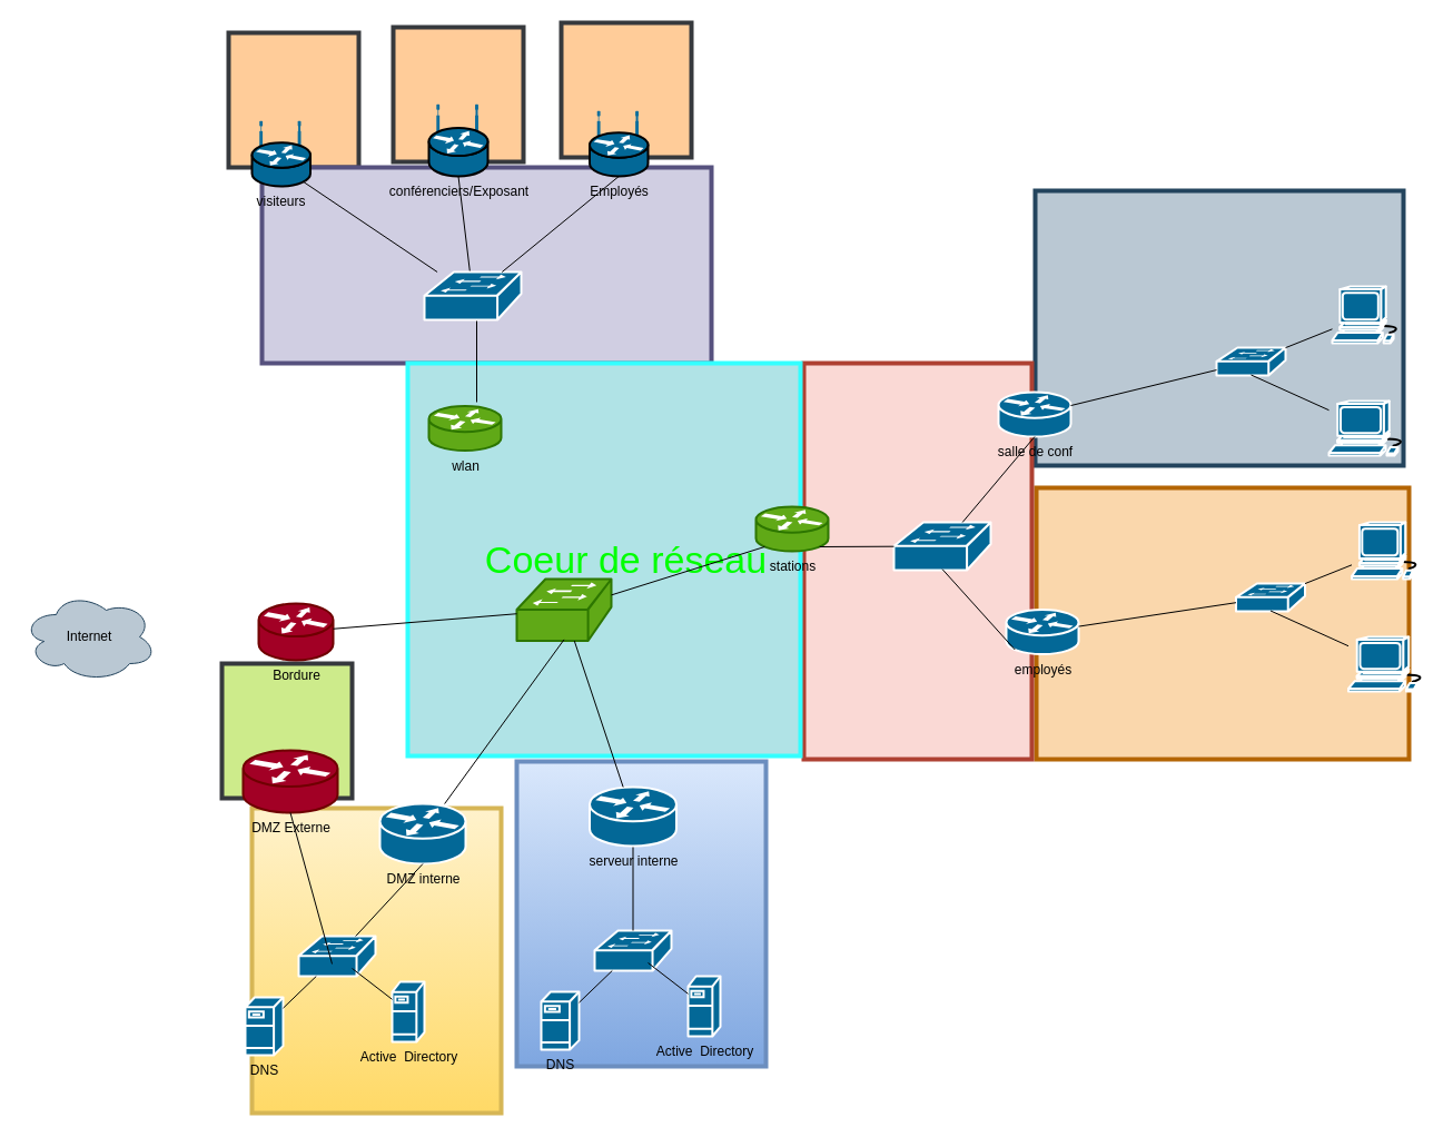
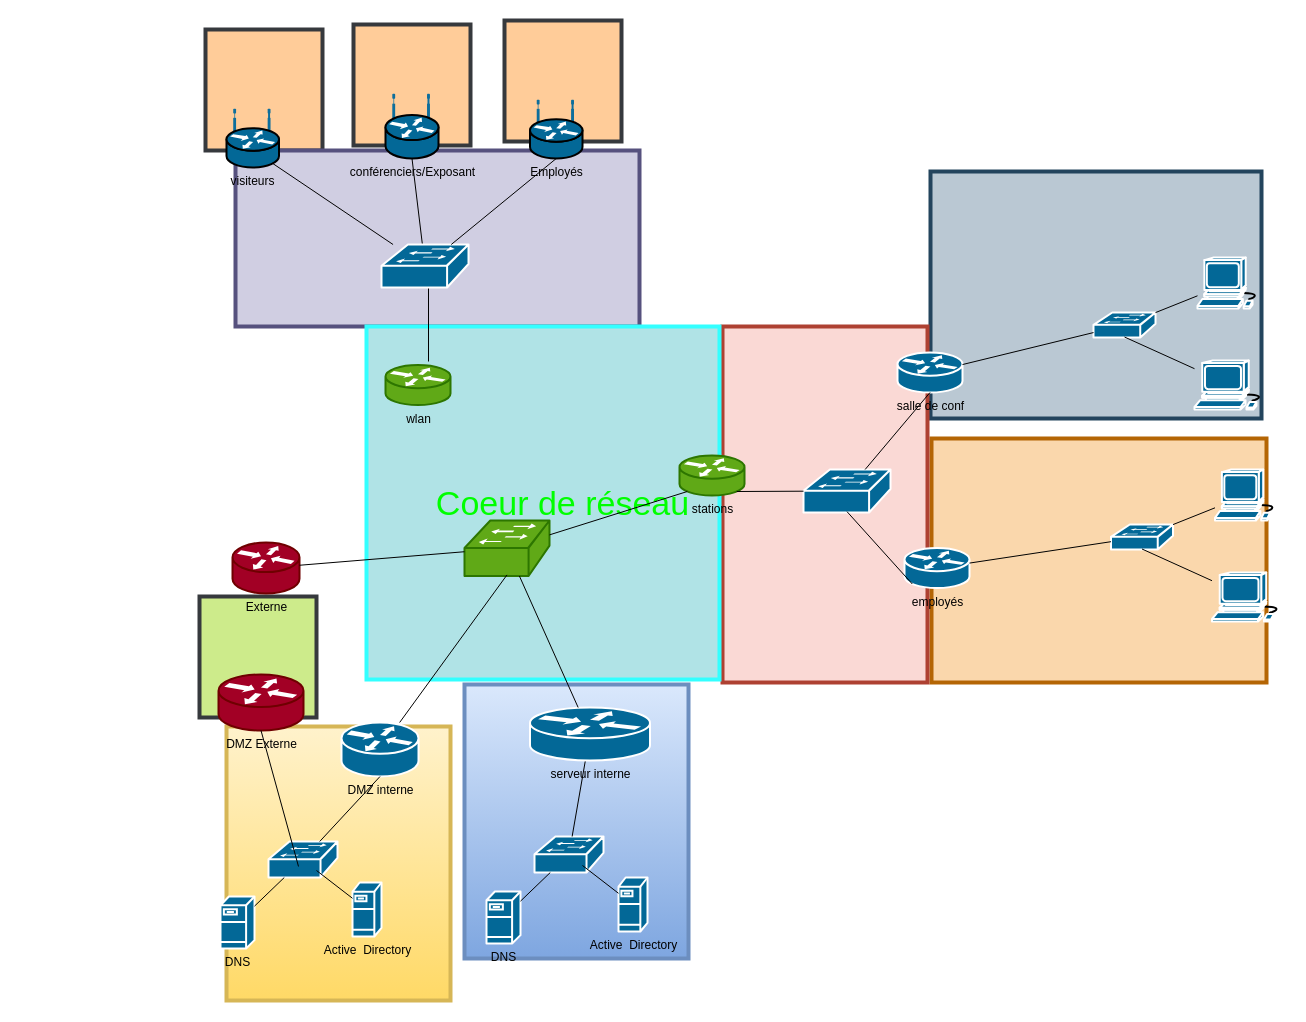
  <mxCell id="0" />
  <mxCell id="1" parent="0" />
  <mxCell id="2" value="wireless" style="rounded=0;whiteSpace=wrap;html=1;strokeColor=#36393d;strokeWidth=4;fontSize=34;fillColor=#ffcc99;noLabel=1;" vertex="1" parent="1"><mxGeometry x="205" y="29" width="117" height="121" as="geometry" /></mxCell>
  <mxCell id="3" value="wireless" style="rounded=0;whiteSpace=wrap;html=1;strokeColor=#36393d;strokeWidth=4;fontSize=34;fillColor=#ffcc99;noLabel=1;" vertex="1" parent="1"><mxGeometry x="353" y="24" width="117" height="121" as="geometry" /></mxCell>
  <mxCell id="4" value="wireless" style="rounded=0;whiteSpace=wrap;html=1;strokeColor=#36393d;strokeWidth=4;fontSize=34;fillColor=#ffcc99;noLabel=1;" vertex="1" parent="1"><mxGeometry x="504" y="20" width="117" height="121" as="geometry" /></mxCell>
  <mxCell id="5" value="wireless" style="rounded=0;whiteSpace=wrap;html=1;strokeColor=#36393d;strokeWidth=4;fontSize=34;fillColor=#cdeb8b;noLabel=1;" vertex="1" parent="1"><mxGeometry x="199" y="596" width="117" height="121" as="geometry" /></mxCell>
  <mxCell id="6" value="wireless" style="rounded=0;whiteSpace=wrap;html=1;strokeColor=#d6b656;strokeWidth=4;fontSize=34;fillColor=#fff2cc;noLabel=1;gradientColor=#ffd966;" vertex="1" parent="1"><mxGeometry x="226" y="726" width="224" height="274" as="geometry" /></mxCell>
  <mxCell id="7" value="wireless" style="rounded=0;whiteSpace=wrap;html=1;strokeColor=#6c8ebf;strokeWidth=4;fontSize=34;fillColor=#dae8fc;noLabel=1;gradientColor=#7ea6e0;" vertex="1" parent="1"><mxGeometry x="464" y="684" width="224" height="274" as="geometry" /></mxCell>
  <mxCell id="8" value="" style="rounded=0;whiteSpace=wrap;html=1;strokeColor=#b46504;strokeWidth=4;fontSize=34;fillColor=#fad7ac;" vertex="1" parent="1"><mxGeometry x="931" y="438" width="335" height="244" as="geometry" /></mxCell>
  <mxCell id="9" value="" style="rounded=0;whiteSpace=wrap;html=1;strokeColor=#23445d;strokeWidth=4;fontSize=34;fillColor=#bac8d3;" vertex="1" parent="1"><mxGeometry x="930" y="171" width="331" height="247" as="geometry" /></mxCell>
  <mxCell id="10" value="" style="rounded=0;whiteSpace=wrap;html=1;strokeColor=#ae4132;strokeWidth=4;fontSize=34;fillColor=#fad9d5;" vertex="1" parent="1"><mxGeometry x="722" y="326" width="205" height="356" as="geometry" /></mxCell>
  <mxCell id="11" value="wireless" style="rounded=0;whiteSpace=wrap;html=1;strokeColor=#56517e;strokeWidth=4;fontSize=34;fillColor=#d0cee2;fontColor=none;noLabel=1;" vertex="1" parent="1"><mxGeometry x="235" y="150" width="404" height="176" as="geometry" /></mxCell>
  <mxCell id="12" value="&lt;blockquote style=&quot;margin: 0 0 0 40px; border: none; padding: 0px;&quot;&gt;&lt;font style=&quot;font-size: 34px;&quot; color=&quot;#00ff00&quot;&gt;Coeur de réseau&lt;/font&gt;&lt;/blockquote&gt;" style="whiteSpace=wrap;html=1;aspect=fixed;strokeColor=#33FFFF;strokeWidth=4;fillColor=#b0e3e6;labelPosition=center;verticalLabelPosition=middle;align=center;verticalAlign=middle;" vertex="1" parent="1"><mxGeometry x="366" y="326" width="353" height="353" as="geometry" /></mxCell>
  <mxCell id="13" value="&lt;font color=&quot;#000000&quot;&gt;Active&amp;nbsp; Directory&lt;/font&gt;" style="shape=mxgraph.cisco.servers.fileserver;sketch=0;html=1;pointerEvents=1;dashed=0;fillColor=#036897;strokeColor=#ffffff;strokeWidth=2;verticalLabelPosition=bottom;verticalAlign=top;align=center;outlineConnect=0;" vertex="1" parent="1"><mxGeometry x="618" y="877" width="29" height="54" as="geometry" /></mxCell>
  <mxCell id="14" value="&lt;font color=&quot;#000000&quot;&gt;DNS&lt;/font&gt;" style="shape=mxgraph.cisco.servers.fileserver;sketch=0;html=1;pointerEvents=1;dashed=0;fillColor=#036897;strokeColor=#ffffff;strokeWidth=2;verticalLabelPosition=bottom;verticalAlign=top;align=center;outlineConnect=0;" vertex="1" parent="1"><mxGeometry x="486" y="891" width="34" height="52" as="geometry" /></mxCell>
  <mxCell id="15" value="visiteurs" style="shape=mxgraph.cisco.routers.wireless_router;sketch=0;html=1;pointerEvents=1;dashed=0;fillColor=#036897;strokeColor=#000000;strokeWidth=2;verticalLabelPosition=bottom;verticalAlign=top;align=center;outlineConnect=0;fontColor=#000000;" vertex="1" parent="1"><mxGeometry x="226" y="109" width="52.5" height="58" as="geometry" /></mxCell>
  <mxCell id="16" value="conférenciers/Exposant" style="shape=mxgraph.cisco.routers.wireless_router;sketch=0;html=1;pointerEvents=1;dashed=0;fillColor=#036897;strokeColor=#000000;strokeWidth=2;verticalLabelPosition=bottom;verticalAlign=top;align=center;outlineConnect=0;fontColor=#000000;" vertex="1" parent="1"><mxGeometry x="385" y="94" width="53" height="64" as="geometry" /></mxCell>
- <mxCell id="17" value="&lt;font color=&quot;#000000&quot;&gt;Internet&lt;/font&gt;" style="ellipse;shape=cloud;whiteSpace=wrap;html=1;fillColor=#bac8d3;strokeColor=#23445d;" vertex="1" parent="1"><mxGeometry x="20" y="532" width="120" height="80" as="geometry" /></mxCell>
  <mxCell id="18" value="" style="shape=mxgraph.cisco.switches.workgroup_switch;sketch=0;html=1;pointerEvents=1;dashed=0;fillColor=#036897;strokeColor=#ffffff;strokeWidth=2;verticalLabelPosition=bottom;verticalAlign=top;align=center;outlineConnect=0;fontColor=#000000;" vertex="1" parent="1"><mxGeometry x="1093" y="312" width="62" height="25" as="geometry" /></mxCell>
  <mxCell id="19" value="" style="shape=mxgraph.cisco.switches.workgroup_switch;sketch=0;html=1;pointerEvents=1;dashed=0;fillColor=#60a917;strokeColor=#2D7600;strokeWidth=2;verticalLabelPosition=bottom;verticalAlign=top;align=center;outlineConnect=0;fontColor=#ffffff;" vertex="1" parent="1"><mxGeometry x="464" y="520" width="85" height="55.5" as="geometry" /></mxCell>
  <mxCell id="20" value="" style="shape=mxgraph.cisco.switches.workgroup_switch;sketch=0;html=1;pointerEvents=1;dashed=0;fillColor=#036897;strokeColor=#ffffff;strokeWidth=2;verticalLabelPosition=bottom;verticalAlign=top;align=center;outlineConnect=0;fontColor=#000000;" vertex="1" parent="1"><mxGeometry x="534" y="836" width="69" height="36" as="geometry" /></mxCell>
  <mxCell id="21" value="" style="endArrow=none;html=1;fontColor=#000000;strokeColor=#000000;" edge="1" parent="1" source="30" target="20"><mxGeometry width="50" height="50" relative="1" as="geometry"><mxPoint x="568.5" y="791" as="sourcePoint" /><mxPoint x="729" y="729" as="targetPoint" /></mxGeometry></mxCell>
  <mxCell id="22" value="" style="endArrow=none;html=1;strokeColor=#000000;fontColor=#000000;" edge="1" parent="1" target="13"><mxGeometry width="50" height="50" relative="1" as="geometry"><mxPoint x="582" y="865" as="sourcePoint" /><mxPoint x="729" y="729" as="targetPoint" /></mxGeometry></mxCell>
  <mxCell id="23" value="" style="endArrow=none;html=1;strokeColor=#000000;fontColor=#000000;" edge="1" parent="1" source="14" target="20"><mxGeometry width="50" height="50" relative="1" as="geometry"><mxPoint x="512" y="897" as="sourcePoint" /><mxPoint x="562" y="847" as="targetPoint" /></mxGeometry></mxCell>
  <mxCell id="24" value="" style="shape=mxgraph.cisco.computers_and_peripherals.workstation;sketch=0;html=1;pointerEvents=1;dashed=0;fillColor=#036897;strokeColor=#ffffff;strokeWidth=2;verticalLabelPosition=bottom;verticalAlign=top;align=center;outlineConnect=0;fontColor=#000000;" vertex="1" parent="1"><mxGeometry x="1194" y="360" width="72" height="49" as="geometry" /></mxCell>
  <mxCell id="25" value="" style="shape=mxgraph.cisco.computers_and_peripherals.workstation;sketch=0;html=1;pointerEvents=1;dashed=0;fillColor=#036897;strokeColor=#ffffff;strokeWidth=2;verticalLabelPosition=bottom;verticalAlign=top;align=center;outlineConnect=0;fontColor=#000000;" vertex="1" parent="1"><mxGeometry x="1197" y="257" width="64" height="51" as="geometry" /></mxCell>
  <mxCell id="26" value="" style="endArrow=none;html=1;strokeColor=#000000;fontColor=#000000;exitX=0.5;exitY=0.98;exitDx=0;exitDy=0;exitPerimeter=0;" edge="1" parent="1" source="18" target="24"><mxGeometry width="50" height="50" relative="1" as="geometry"><mxPoint x="1125" y="433" as="sourcePoint" /><mxPoint x="1175" y="383" as="targetPoint" /></mxGeometry></mxCell>
  <mxCell id="27" value="" style="endArrow=none;html=1;strokeColor=#000000;fontColor=#000000;" edge="1" parent="1" source="18" target="25"><mxGeometry width="50" height="50" relative="1" as="geometry"><mxPoint x="1147" y="331" as="sourcePoint" /><mxPoint x="1190" y="294" as="targetPoint" /></mxGeometry></mxCell>
- <mxCell id="28" value="Bordure" style="shape=mxgraph.cisco.routers.router;sketch=0;html=1;pointerEvents=1;dashed=0;fillColor=#a20025;strokeColor=#6F0000;strokeWidth=2;verticalLabelPosition=bottom;verticalAlign=top;align=center;outlineConnect=0;fontColor=#000000;" vertex="1" parent="1"><mxGeometry x="232" y="542" width="67" height="51" as="geometry" /></mxCell>
+ <mxCell id="28" value="Externe" style="shape=mxgraph.cisco.routers.router;sketch=0;html=1;pointerEvents=1;dashed=0;fillColor=#a20025;strokeColor=#6F0000;strokeWidth=2;verticalLabelPosition=bottom;verticalAlign=top;align=center;outlineConnect=0;fontColor=#000000;" vertex="1" parent="1"><mxGeometry x="232" y="542" width="67" height="51" as="geometry" /></mxCell>
  <mxCell id="29" value="DMZ Externe" style="shape=mxgraph.cisco.routers.router;sketch=0;html=1;pointerEvents=1;dashed=0;fillColor=#a20025;strokeColor=#6F0000;strokeWidth=2;verticalLabelPosition=bottom;verticalAlign=top;align=center;outlineConnect=0;fontColor=#000000;" vertex="1" parent="1"><mxGeometry x="218" y="674" width="85" height="56" as="geometry" /></mxCell>
- <mxCell id="30" value="serveur interne" style="shape=mxgraph.cisco.routers.router;sketch=0;html=1;pointerEvents=1;dashed=0;fillColor=#036897;strokeColor=#ffffff;strokeWidth=2;verticalLabelPosition=bottom;verticalAlign=top;align=center;outlineConnect=0;fontColor=#000000;" vertex="1" parent="1"><mxGeometry x="529.5" y="707" width="78" height="53" as="geometry" /></mxCell>
+ <mxCell id="30" value="serveur interne" style="shape=mxgraph.cisco.routers.router;sketch=0;html=1;pointerEvents=1;dashed=0;fillColor=#036897;strokeColor=#ffffff;strokeWidth=2;verticalLabelPosition=bottom;verticalAlign=top;align=center;outlineConnect=0;fontColor=#000000;" vertex="1" parent="1"><mxGeometry x="529.5" y="707" width="120" height="53" as="geometry" /></mxCell>
  <mxCell id="31" value="DMZ interne" style="shape=mxgraph.cisco.routers.router;sketch=0;html=1;pointerEvents=1;dashed=0;fillColor=#036897;strokeColor=#ffffff;strokeWidth=2;verticalLabelPosition=bottom;verticalAlign=top;align=center;outlineConnect=0;fontColor=#000000;" vertex="1" parent="1"><mxGeometry x="341" y="722" width="77" height="54" as="geometry" /></mxCell>
  <mxCell id="32" value="salle de conf" style="shape=mxgraph.cisco.routers.router;sketch=0;html=1;pointerEvents=1;dashed=0;fillColor=#036897;strokeColor=#ffffff;strokeWidth=2;verticalLabelPosition=bottom;verticalAlign=top;align=center;outlineConnect=0;fontColor=#000000;" vertex="1" parent="1"><mxGeometry x="897" y="352" width="65" height="40" as="geometry" /></mxCell>
  <mxCell id="33" value="stations" style="shape=mxgraph.cisco.routers.router;sketch=0;html=1;pointerEvents=1;dashed=0;fillColor=#60a917;strokeColor=#2D7600;strokeWidth=2;verticalLabelPosition=bottom;verticalAlign=top;align=center;outlineConnect=0;fontColor=#000000;" vertex="1" parent="1"><mxGeometry x="679" y="455" width="65" height="40" as="geometry" /></mxCell>
  <mxCell id="34" value="" style="endArrow=none;html=1;strokeColor=#000000;fontColor=#000000;" edge="1" parent="1" source="18" target="32"><mxGeometry width="50" height="50" relative="1" as="geometry"><mxPoint x="766" y="557" as="sourcePoint" /><mxPoint x="816" y="507" as="targetPoint" /></mxGeometry></mxCell>
  <mxCell id="35" value="" style="shape=mxgraph.cisco.switches.workgroup_switch;sketch=0;html=1;pointerEvents=1;dashed=0;fillColor=#036897;strokeColor=#ffffff;strokeWidth=2;verticalLabelPosition=bottom;verticalAlign=top;align=center;outlineConnect=0;fontColor=#000000;" vertex="1" parent="1"><mxGeometry x="1110.5" y="524" width="62" height="25" as="geometry" /></mxCell>
  <mxCell id="36" value="" style="shape=mxgraph.cisco.computers_and_peripherals.workstation;sketch=0;html=1;pointerEvents=1;dashed=0;fillColor=#036897;strokeColor=#ffffff;strokeWidth=2;verticalLabelPosition=bottom;verticalAlign=top;align=center;outlineConnect=0;fontColor=#000000;" vertex="1" parent="1"><mxGeometry x="1211.5" y="572" width="72" height="49" as="geometry" /></mxCell>
  <mxCell id="37" value="" style="shape=mxgraph.cisco.computers_and_peripherals.workstation;sketch=0;html=1;pointerEvents=1;dashed=0;fillColor=#036897;strokeColor=#ffffff;strokeWidth=2;verticalLabelPosition=bottom;verticalAlign=top;align=center;outlineConnect=0;fontColor=#000000;" vertex="1" parent="1"><mxGeometry x="1214.5" y="469" width="64" height="51" as="geometry" /></mxCell>
  <mxCell id="38" value="" style="endArrow=none;html=1;strokeColor=#000000;fontColor=#000000;exitX=0.5;exitY=0.98;exitDx=0;exitDy=0;exitPerimeter=0;" edge="1" parent="1" source="35" target="36"><mxGeometry width="50" height="50" relative="1" as="geometry"><mxPoint x="1142.5" y="645" as="sourcePoint" /><mxPoint x="1192.5" y="595" as="targetPoint" /></mxGeometry></mxCell>
  <mxCell id="39" value="" style="endArrow=none;html=1;strokeColor=#000000;fontColor=#000000;" edge="1" parent="1" source="35" target="37"><mxGeometry width="50" height="50" relative="1" as="geometry"><mxPoint x="1164.5" y="543" as="sourcePoint" /><mxPoint x="1207.5" y="506" as="targetPoint" /></mxGeometry></mxCell>
  <mxCell id="40" value="employés" style="shape=mxgraph.cisco.routers.router;sketch=0;html=1;pointerEvents=1;dashed=0;fillColor=#036897;strokeColor=#ffffff;strokeWidth=2;verticalLabelPosition=bottom;verticalAlign=top;align=center;outlineConnect=0;fontColor=#000000;" vertex="1" parent="1"><mxGeometry x="904" y="547.5" width="65" height="40" as="geometry" /></mxCell>
  <mxCell id="41" value="" style="endArrow=none;html=1;strokeColor=#000000;fontColor=#000000;" edge="1" parent="1" source="35" target="40"><mxGeometry width="50" height="50" relative="1" as="geometry"><mxPoint x="783.5" y="769" as="sourcePoint" /><mxPoint x="833.5" y="719" as="targetPoint" /></mxGeometry></mxCell>
  <mxCell id="42" value="wlan" style="shape=mxgraph.cisco.routers.router;sketch=0;html=1;pointerEvents=1;dashed=0;fillColor=#60a917;strokeColor=#2D7600;strokeWidth=2;verticalLabelPosition=bottom;verticalAlign=top;align=center;outlineConnect=0;fontColor=#000000;" vertex="1" parent="1"><mxGeometry x="385" y="364.5" width="65" height="40" as="geometry" /></mxCell>
  <mxCell id="43" value="Employés" style="shape=mxgraph.cisco.routers.wireless_router;sketch=0;html=1;pointerEvents=1;dashed=0;fillColor=#036897;strokeColor=#000000;strokeWidth=2;verticalLabelPosition=bottom;verticalAlign=top;align=center;outlineConnect=0;fontColor=#000000;" vertex="1" parent="1"><mxGeometry x="529.5" y="100" width="52.5" height="58" as="geometry" /></mxCell>
  <mxCell id="44" value="&lt;font color=&quot;#000000&quot;&gt;Active&amp;nbsp; Directory&lt;/font&gt;" style="shape=mxgraph.cisco.servers.fileserver;sketch=0;html=1;pointerEvents=1;dashed=0;fillColor=#036897;strokeColor=#ffffff;strokeWidth=2;verticalLabelPosition=bottom;verticalAlign=top;align=center;outlineConnect=0;" vertex="1" parent="1"><mxGeometry x="352" y="882" width="29" height="54" as="geometry" /></mxCell>
  <mxCell id="45" value="&lt;font color=&quot;#000000&quot;&gt;DNS&lt;/font&gt;" style="shape=mxgraph.cisco.servers.fileserver;sketch=0;html=1;pointerEvents=1;dashed=0;fillColor=#036897;strokeColor=#ffffff;strokeWidth=2;verticalLabelPosition=bottom;verticalAlign=top;align=center;outlineConnect=0;" vertex="1" parent="1"><mxGeometry x="220" y="896" width="34" height="52" as="geometry" /></mxCell>
  <mxCell id="46" value="" style="shape=mxgraph.cisco.switches.workgroup_switch;sketch=0;html=1;pointerEvents=1;dashed=0;fillColor=#036897;strokeColor=#ffffff;strokeWidth=2;verticalLabelPosition=bottom;verticalAlign=top;align=center;outlineConnect=0;fontColor=#000000;" vertex="1" parent="1"><mxGeometry x="268" y="841" width="69" height="36" as="geometry" /></mxCell>
  <mxCell id="47" value="" style="endArrow=none;html=1;strokeColor=#000000;fontColor=#000000;" edge="1" parent="1" target="44"><mxGeometry width="50" height="50" relative="1" as="geometry"><mxPoint x="316" y="870" as="sourcePoint" /><mxPoint x="463" y="734" as="targetPoint" /></mxGeometry></mxCell>
  <mxCell id="48" value="" style="endArrow=none;html=1;strokeColor=#000000;fontColor=#000000;" edge="1" parent="1" source="45" target="46"><mxGeometry width="50" height="50" relative="1" as="geometry"><mxPoint x="246" y="902" as="sourcePoint" /><mxPoint x="296" y="852" as="targetPoint" /></mxGeometry></mxCell>
  <mxCell id="49" value="" style="endArrow=none;html=1;strokeColor=#000000;fontColor=#000000;entryX=0.5;entryY=1;entryDx=0;entryDy=0;entryPerimeter=0;" edge="1" parent="1" source="46" target="31"><mxGeometry width="50" height="50" relative="1" as="geometry"><mxPoint x="455" y="838" as="sourcePoint" /><mxPoint x="561" y="781" as="targetPoint" /></mxGeometry></mxCell>
  <mxCell id="50" value="" style="endArrow=none;html=1;strokeColor=#000000;fontColor=#000000;exitX=0.5;exitY=1;exitDx=0;exitDy=0;exitPerimeter=0;entryX=0.435;entryY=0.694;entryDx=0;entryDy=0;entryPerimeter=0;" edge="1" parent="1" source="29" target="46"><mxGeometry width="50" height="50" relative="1" as="geometry"><mxPoint x="511" y="665" as="sourcePoint" /><mxPoint x="561" y="615" as="targetPoint" /></mxGeometry></mxCell>
  <mxCell id="51" value="" style="endArrow=none;html=1;strokeColor=#000000;fontColor=#000000;entryX=0.5;entryY=0.98;entryDx=0;entryDy=0;entryPerimeter=0;" edge="1" parent="1" source="31" target="19"><mxGeometry width="50" height="50" relative="1" as="geometry"><mxPoint x="511" y="665" as="sourcePoint" /><mxPoint x="561" y="615" as="targetPoint" /></mxGeometry></mxCell>
  <mxCell id="52" value="" style="endArrow=none;html=1;strokeColor=#000000;fontColor=#000000;entryX=0.12;entryY=0.9;entryDx=0;entryDy=0;entryPerimeter=0;" edge="1" parent="1" source="19" target="33"><mxGeometry width="50" height="50" relative="1" as="geometry"><mxPoint x="511" y="665" as="sourcePoint" /><mxPoint x="561" y="615" as="targetPoint" /></mxGeometry></mxCell>
  <mxCell id="53" value="" style="endArrow=none;html=1;strokeColor=#000000;fontColor=#000000;" edge="1" parent="1" source="28" target="19"><mxGeometry width="50" height="50" relative="1" as="geometry"><mxPoint x="511" y="665" as="sourcePoint" /><mxPoint x="561" y="615" as="targetPoint" /></mxGeometry></mxCell>
  <mxCell id="54" value="" style="endArrow=none;html=1;strokeColor=#000000;fontColor=#000000;" edge="1" parent="1"><mxGeometry width="50" height="50" relative="1" as="geometry"><mxPoint x="428" y="361" as="sourcePoint" /><mxPoint x="428" y="276" as="targetPoint" /></mxGeometry></mxCell>
  <mxCell id="55" value="" style="endArrow=none;html=1;strokeColor=#000000;fontColor=#000000;entryX=0.5;entryY=1;entryDx=0;entryDy=0;entryPerimeter=0;" edge="1" parent="1" source="59" target="16"><mxGeometry width="50" height="50" relative="1" as="geometry"><mxPoint x="405" y="366" as="sourcePoint" /><mxPoint x="561" y="448" as="targetPoint" /></mxGeometry></mxCell>
  <mxCell id="56" value="" style="endArrow=none;html=1;strokeColor=#000000;fontColor=#000000;entryX=0.88;entryY=0.93;entryDx=0;entryDy=0;entryPerimeter=0;" edge="1" parent="1" source="59" target="15"><mxGeometry width="50" height="50" relative="1" as="geometry"><mxPoint x="248" y="393.75" as="sourcePoint" /><mxPoint x="248" y="286.25" as="targetPoint" /></mxGeometry></mxCell>
  <mxCell id="57" value="" style="endArrow=none;html=1;strokeColor=#000000;fontColor=#000000;" edge="1" parent="1" source="30" target="19"><mxGeometry width="50" height="50" relative="1" as="geometry"><mxPoint x="577" y="696.5" as="sourcePoint" /><mxPoint x="577" y="589" as="targetPoint" /></mxGeometry></mxCell>
  <mxCell id="58" value="" style="shape=mxgraph.cisco.switches.workgroup_switch;sketch=0;html=1;pointerEvents=1;dashed=0;fillColor=#036897;strokeColor=#ffffff;strokeWidth=2;verticalLabelPosition=bottom;verticalAlign=top;align=center;outlineConnect=0;fontSize=34;fontColor=#00FF00;" vertex="1" parent="1"><mxGeometry x="803" y="469" width="87" height="43" as="geometry" /></mxCell>
  <mxCell id="59" value="" style="shape=mxgraph.cisco.switches.workgroup_switch;sketch=0;html=1;pointerEvents=1;dashed=0;fillColor=#036897;strokeColor=#ffffff;strokeWidth=2;verticalLabelPosition=bottom;verticalAlign=top;align=center;outlineConnect=0;fontSize=34;fontColor=#00FF00;" vertex="1" parent="1"><mxGeometry x="381" y="244" width="87" height="43" as="geometry" /></mxCell>
  <mxCell id="60" value="" style="endArrow=none;html=1;strokeColor=#000000;fontSize=34;fontColor=#00FF00;entryX=0.12;entryY=0.9;entryDx=0;entryDy=0;entryPerimeter=0;exitX=0.5;exitY=0.98;exitDx=0;exitDy=0;exitPerimeter=0;" edge="1" parent="1" source="58" target="40"><mxGeometry width="50" height="50" relative="1" as="geometry"><mxPoint x="744" y="585" as="sourcePoint" /><mxPoint x="794" y="535" as="targetPoint" /></mxGeometry></mxCell>
  <mxCell id="61" value="" style="endArrow=none;html=1;strokeColor=#000000;fontSize=34;fontColor=#00FF00;entryX=0.5;entryY=1;entryDx=0;entryDy=0;entryPerimeter=0;" edge="1" parent="1" source="58" target="32"><mxGeometry width="50" height="50" relative="1" as="geometry"><mxPoint x="764" y="485" as="sourcePoint" /><mxPoint x="814" y="435" as="targetPoint" /></mxGeometry></mxCell>
  <mxCell id="62" value="" style="endArrow=none;html=1;strokeColor=#000000;fontSize=34;fontColor=#00FF00;exitX=0.88;exitY=0.9;exitDx=0;exitDy=0;exitPerimeter=0;" edge="1" parent="1" source="33" target="58"><mxGeometry width="50" height="50" relative="1" as="geometry"><mxPoint x="764" y="485" as="sourcePoint" /><mxPoint x="814" y="435" as="targetPoint" /></mxGeometry></mxCell>
  <mxCell id="63" value="" style="endArrow=none;html=1;strokeColor=#000000;fontColor=#000000;entryX=0.5;entryY=1;entryDx=0;entryDy=0;entryPerimeter=0;" edge="1" parent="1" source="59" target="43"><mxGeometry width="50" height="50" relative="1" as="geometry"><mxPoint x="491.9" y="254" as="sourcePoint" /><mxPoint x="465.5" y="168" as="targetPoint" /></mxGeometry></mxCell>
